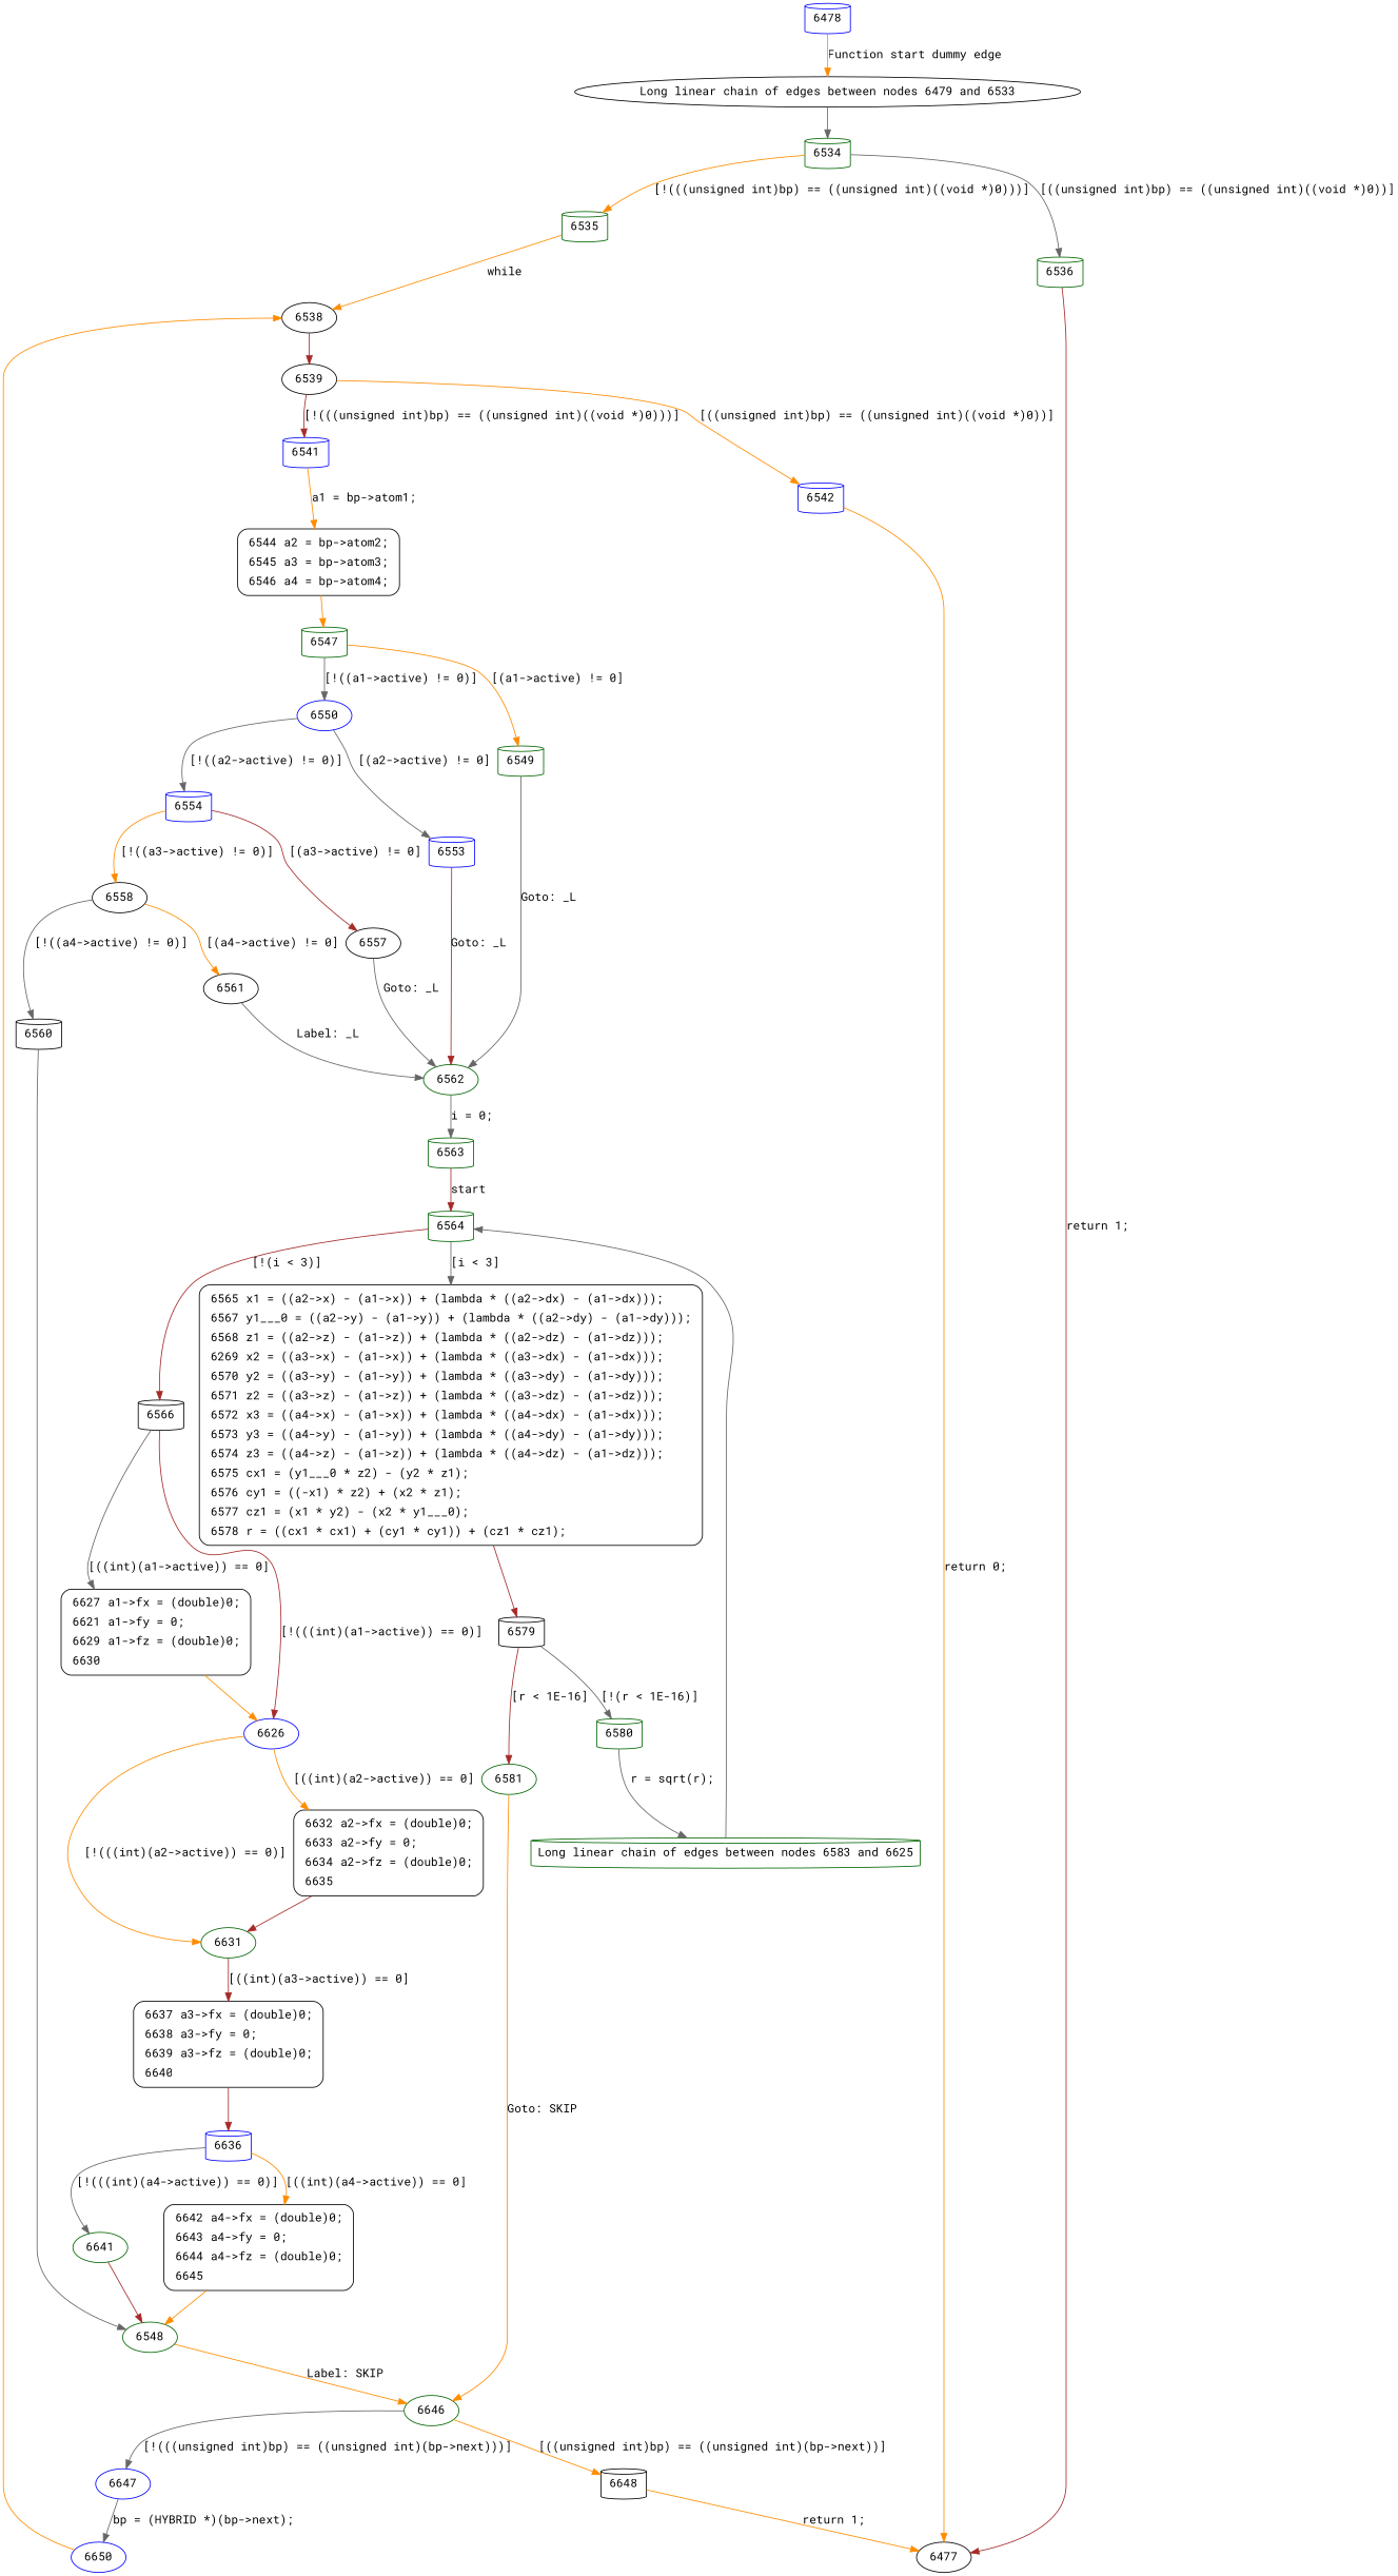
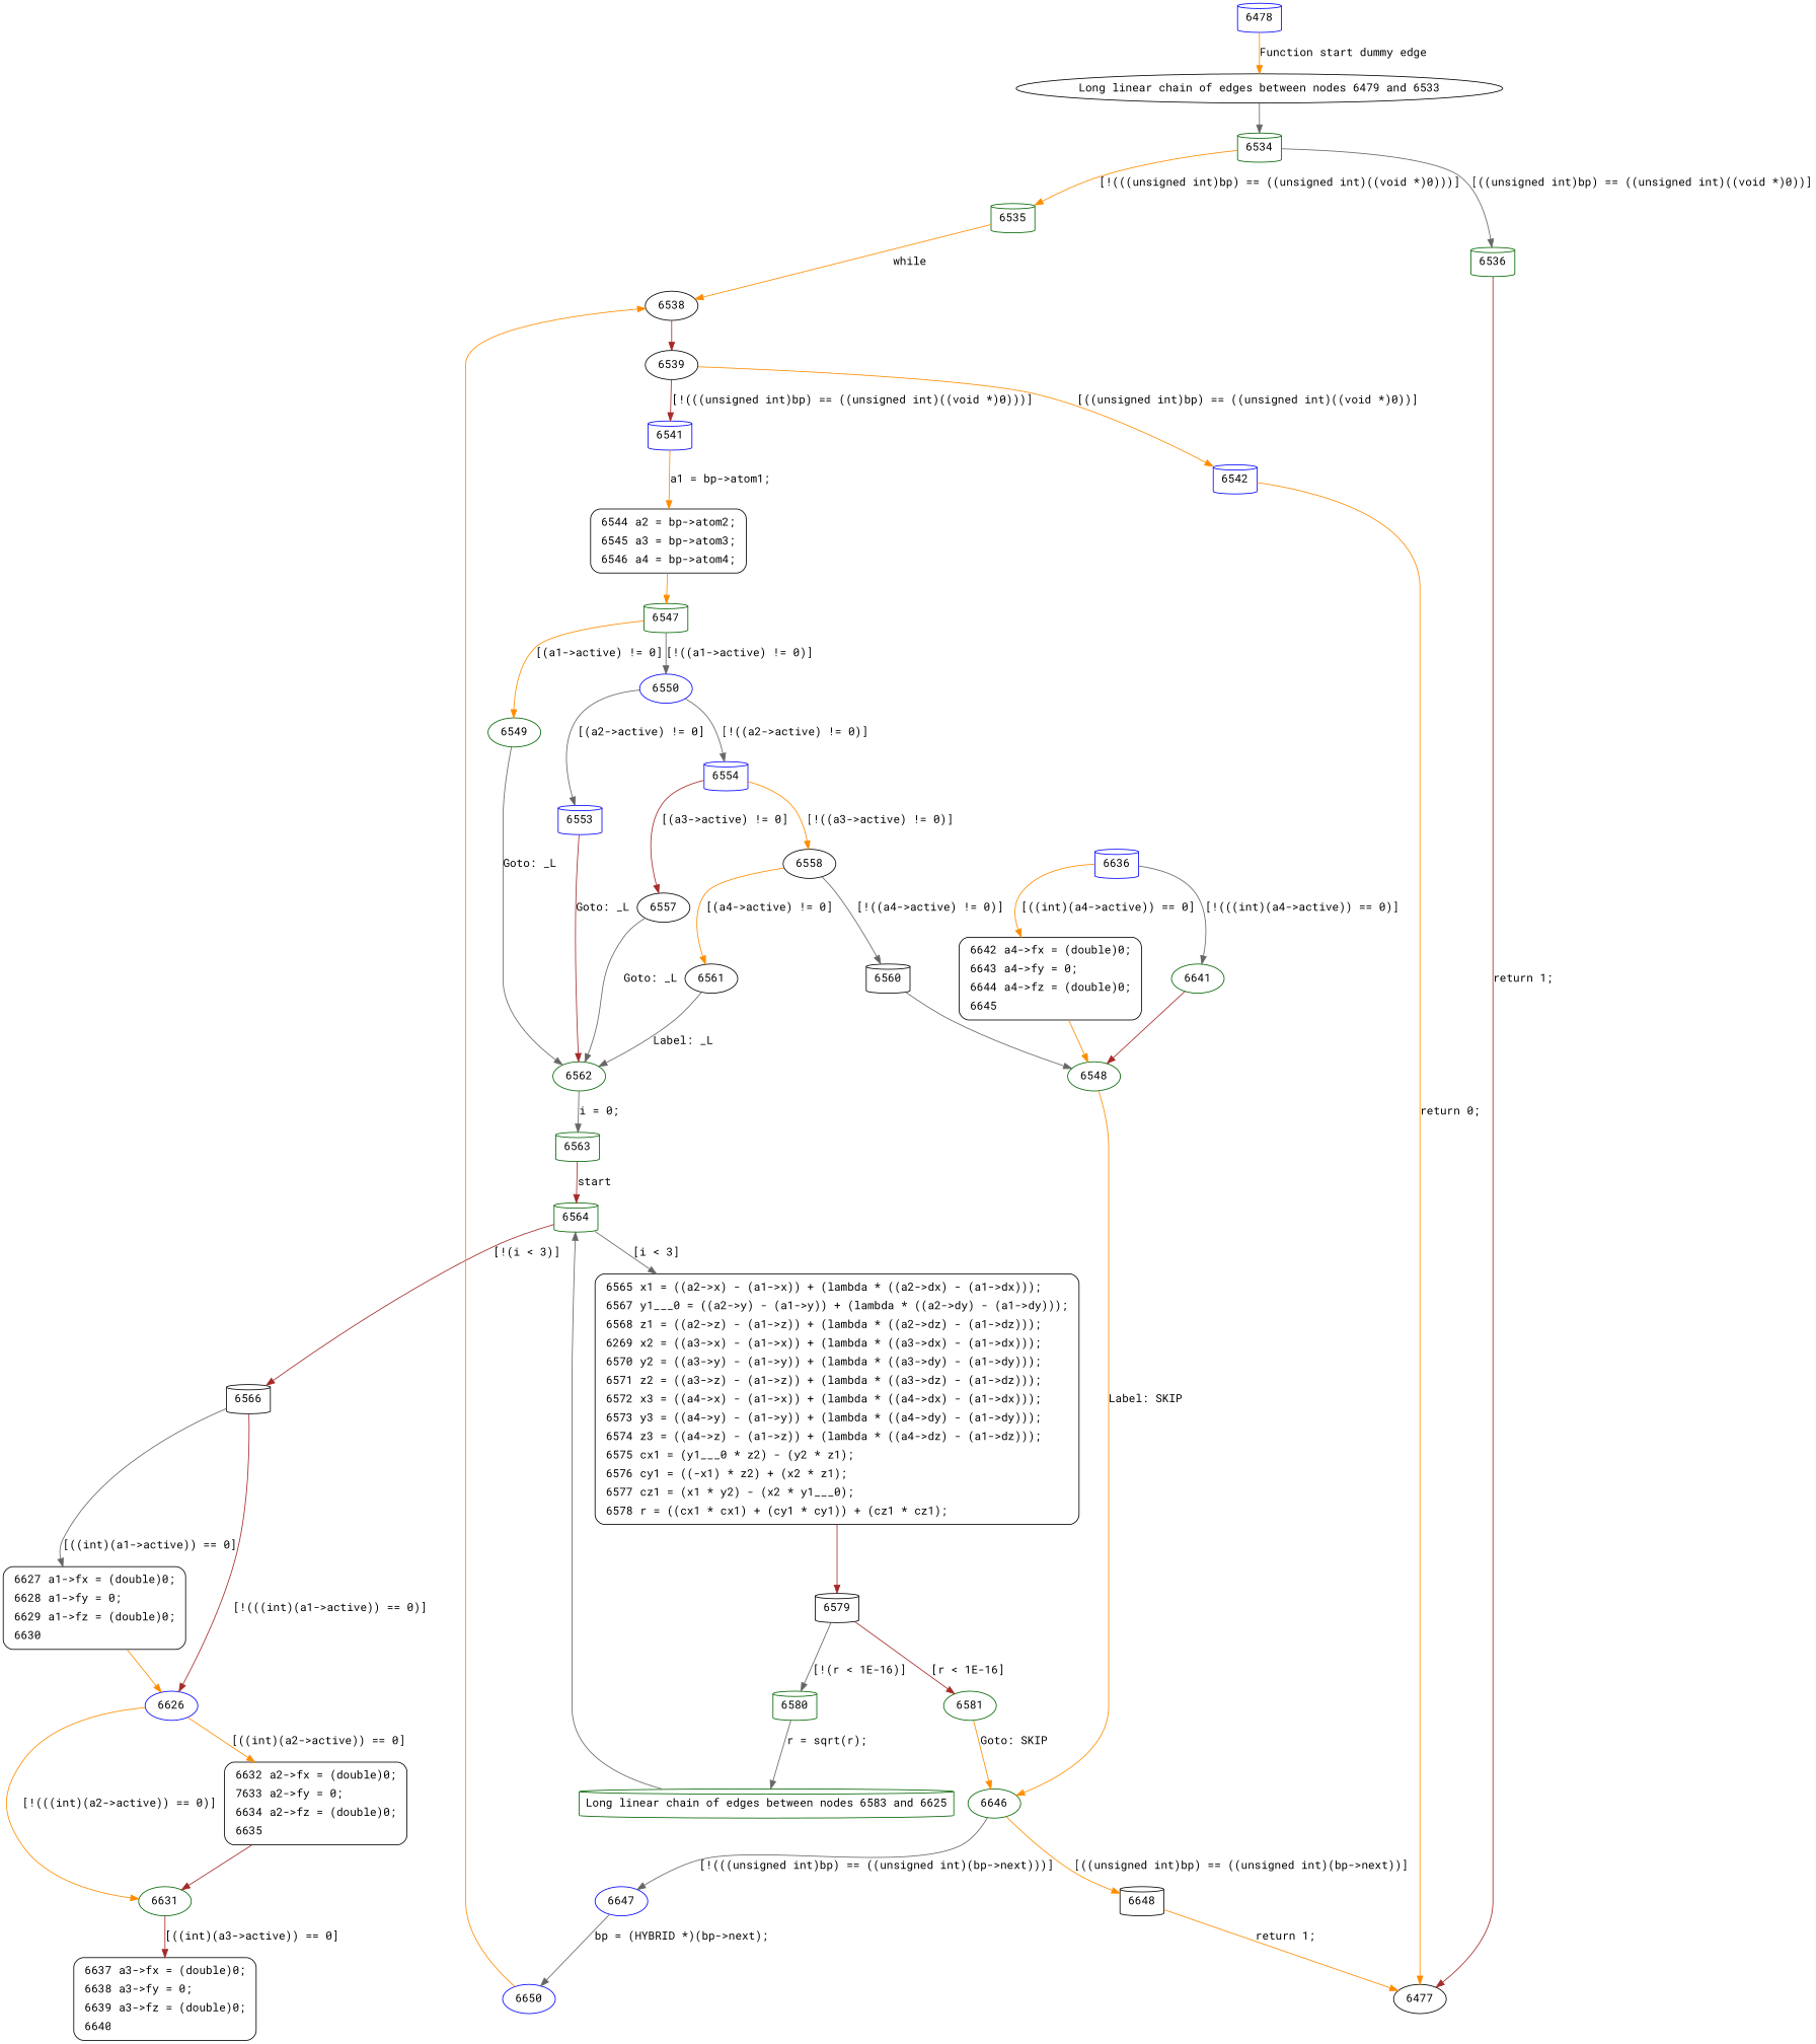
  digraph {
    fontname="Roboto Mono"
    node [color=darkgreen fontname="Roboto Mono" shape=cylinder]
    edge [color=darkorange fontname="Roboto Mono"]
    6478 [color=blue]
    n2 [color=black fillcolor=white label="Long linear chain of edges between nodes 6479 and 6533" penwidth=1 shape=ellipse style="filled,bold"]
    6534
    6535
    6536
    6538 [color=black shape=ellipse]
    6477 [color=black shape=ellipse]
    6539 [color=black shape=ellipse]
    6541 [color=blue]
    6542 [color=blue]
    n11 [fillcolor=white label=<<table border="0" cellborder="0" cellpadding="3" bgcolor="white"><tr><td align="right">6544</td><td align="left">a2 = bp-&gt;atom2;</td></tr><tr><td align="right">6545</td><td align="left">a3 = bp-&gt;atom3;</td></tr><tr><td align="right">6546</td><td align="left">a4 = bp-&gt;atom4;</td></tr></table>> penwidth=1 shape=Mrecord style="filled,bold" color=""]
    6547
    6550 [color=blue shape=ellipse]
-   6549
+   6549 [shape=ellipse]
    6554 [color=blue]
    6553 [color=blue]
    6562 [shape=ellipse]
    6558 [color=black shape=ellipse]
    6557 [color=black shape=ellipse]
    6563
    6564
    6566 [color=black]
    n23 [fillcolor=white label=<<table border="0" cellborder="0" cellpadding="3" bgcolor="white"><tr><td align="right">6565</td><td align="left">x1 = ((a2-&gt;x) - (a1-&gt;x)) + (lambda * ((a2-&gt;dx) - (a1-&gt;dx)));</td></tr><tr><td align="right">6567</td><td align="left">y1___0 = ((a2-&gt;y) - (a1-&gt;y)) + (lambda * ((a2-&gt;dy) - (a1-&gt;dy)));</td></tr><tr><td align="right">6568</td><td align="left">z1 = ((a2-&gt;z) - (a1-&gt;z)) + (lambda * ((a2-&gt;dz) - (a1-&gt;dz)));</td></tr><tr><td align="right">6269</td><td align="left">x2 = ((a3-&gt;x) - (a1-&gt;x)) + (lambda * ((a3-&gt;dx) - (a1-&gt;dx)));</td></tr><tr><td align="right">6570</td><td align="left">y2 = ((a3-&gt;y) - (a1-&gt;y)) + (lambda * ((a3-&gt;dy) - (a1-&gt;dy)));</td></tr><tr><td align="right">6571</td><td align="left">z2 = ((a3-&gt;z) - (a1-&gt;z)) + (lambda * ((a3-&gt;dz) - (a1-&gt;dz)));</td></tr><tr><td align="right">6572</td><td align="left">x3 = ((a4-&gt;x) - (a1-&gt;x)) + (lambda * ((a4-&gt;dx) - (a1-&gt;dx)));</td></tr><tr><td align="right">6573</td><td align="left">y3 = ((a4-&gt;y) - (a1-&gt;y)) + (lambda * ((a4-&gt;dy) - (a1-&gt;dy)));</td></tr><tr><td align="right">6574</td><td align="left">z3 = ((a4-&gt;z) - (a1-&gt;z)) + (lambda * ((a4-&gt;dz) - (a1-&gt;dz)));</td></tr><tr><td align="right">6575</td><td align="left">cx1 = (y1___0 * z2) - (y2 * z1);</td></tr><tr><td align="right">6576</td><td align="left">cy1 = ((-x1) * z2) + (x2 * z1);</td></tr><tr><td align="right">6577</td><td align="left">cz1 = (x1 * y2) - (x2 * y1___0);</td></tr><tr><td align="right">6578</td><td align="left">r = ((cx1 * cx1) + (cy1 * cy1)) + (cz1 * cz1);</td></tr></table>> penwidth=1 shape=Mrecord style="filled,bold" color=""]
    6626 [color=blue shape=ellipse]
-   n25 [fillcolor=white label=<<table border="0" cellborder="0" cellpadding="3" bgcolor="white"><tr><td align="right">6627</td><td align="left">a1-&gt;fx = (double)0;</td></tr><tr><td align="right">6621</td><td align="left">a1-&gt;fy = 0;</td></tr><tr><td align="right">6629</td><td align="left">a1-&gt;fz = (double)0;</td></tr><tr><td align="right">6630</td><td align="left"></td></tr></table>> penwidth=1 shape=Mrecord style="filled,bold" color=""]
+   n25 [fillcolor=white label=<<table border="0" cellborder="0" cellpadding="3" bgcolor="white"><tr><td align="right">6627</td><td align="left">a1-&gt;fx = (double)0;</td></tr><tr><td align="right">6628</td><td align="left">a1-&gt;fy = 0;</td></tr><tr><td align="right">6629</td><td align="left">a1-&gt;fz = (double)0;</td></tr><tr><td align="right">6630</td><td align="left"></td></tr></table>> penwidth=1 shape=Mrecord style="filled,bold" color=""]
    6579 [color=black]
    6631 [shape=ellipse]
-   n28 [fillcolor=white label=<<table border="0" cellborder="0" cellpadding="3" bgcolor="white"><tr><td align="right">6632</td><td align="left">a2-&gt;fx = (double)0;</td></tr><tr><td align="right">6633</td><td align="left">a2-&gt;fy = 0;</td></tr><tr><td align="right">6634</td><td align="left">a2-&gt;fz = (double)0;</td></tr><tr><td align="right">6635</td><td align="left"></td></tr></table>> penwidth=1 shape=Mrecord style="filled,bold" color=""]
+   n28 [fillcolor=white label=<<table border="0" cellborder="0" cellpadding="3" bgcolor="white"><tr><td align="right">6632</td><td align="left">a2-&gt;fx = (double)0;</td></tr><tr><td align="right">7633</td><td align="left">a2-&gt;fy = 0;</td></tr><tr><td align="right">6634</td><td align="left">a2-&gt;fz = (double)0;</td></tr><tr><td align="right">6635</td><td align="left"></td></tr></table>> penwidth=1 shape=Mrecord style="filled,bold" color=""]
    6580
    6581 [shape=ellipse]
    n31 [fillcolor=white label="Long linear chain of edges between nodes 6583 and 6625" penwidth=1 style="filled,bold"]
    6646 [shape=ellipse]
    6647 [color=blue shape=ellipse]
    6648 [color=black]
    6650 [color=blue shape=ellipse]
    n36 [fillcolor=white label=<<table border="0" cellborder="0" cellpadding="3" bgcolor="white"><tr><td align="right">6637</td><td align="left">a3-&gt;fx = (double)0;</td></tr><tr><td align="right">6638</td><td align="left">a3-&gt;fy = 0;</td></tr><tr><td align="right">6639</td><td align="left">a3-&gt;fz = (double)0;</td></tr><tr><td align="right">6640</td><td align="left"></td></tr></table>> penwidth=1 shape=Mrecord style="filled,bold" color=""]
    6636 [color=blue]
    6641 [shape=ellipse]
    n39 [fillcolor=white label=<<table border="0" cellborder="0" cellpadding="3" bgcolor="white"><tr><td align="right">6642</td><td align="left">a4-&gt;fx = (double)0;</td></tr><tr><td align="right">6643</td><td align="left">a4-&gt;fy = 0;</td></tr><tr><td align="right">6644</td><td align="left">a4-&gt;fz = (double)0;</td></tr><tr><td align="right">6645</td><td align="left"></td></tr></table>> penwidth=1 shape=Mrecord style="filled,bold" color=""]
    6548 [shape=ellipse]
    6560 [color=black]
    6561 [color=black shape=ellipse]
    6478 -> n2 [label="Function start dummy edge"]
    n2 -> 6534 [color=gray40]
    6534 -> 6535 [label="[!(((unsigned int)bp) == ((unsigned int)((void *)0)))]"]
    6534 -> 6536 [color=gray40 label="[((unsigned int)bp) == ((unsigned int)((void *)0))]"]
    6535 -> 6538 [label=while]
    6536 -> 6477 [color=brown label="return 1;"]
    6538 -> 6539 [color=brown]
    6539 -> 6541 [color=brown label="[!(((unsigned int)bp) == ((unsigned int)((void *)0)))]"]
    6539 -> 6542 [label="[((unsigned int)bp) == ((unsigned int)((void *)0))]"]
    6541 -> n11 [label="a1 = bp->atom1;"]
    6542 -> 6477 [label="return 0;"]
    n11 -> 6547
    6547 -> 6550 [color=gray40 label="[!((a1->active) != 0)]"]
    6547 -> 6549 [label="[(a1->active) != 0]"]
    6550 -> 6554 [color=gray40 label="[!((a2->active) != 0)]"]
    6550 -> 6553 [color=gray40 label="[(a2->active) != 0]"]
    6549 -> 6562 [color=gray40 label="Goto: _L"]
    6554 -> 6558 [label="[!((a3->active) != 0)]"]
    6554 -> 6557 [color=brown label="[(a3->active) != 0]"]
    6553 -> 6562 [color=brown label="Goto: _L"]
    6562 -> 6563 [color=gray40 label="i = 0;"]
    6558 -> 6560 [color=gray40 label="[!((a4->active) != 0)]"]
    6558 -> 6561 [label="[(a4->active) != 0]"]
    6557 -> 6562 [color=gray40 label="Goto: _L"]
    6563 -> 6564 [color=brown label=start]
    6564 -> 6566 [color=brown label="[!(i < 3)]"]
    6564 -> n23 [color=gray40 label="[i < 3]"]
    6566 -> 6626 [color=brown label="[!(((int)(a1->active)) == 0)]"]
    6566 -> n25 [color=gray40 label="[((int)(a1->active)) == 0]"]
    n23 -> 6579 [color=brown]
    6626 -> 6631 [label="[!(((int)(a2->active)) == 0)]"]
    6626 -> n28 [label="[((int)(a2->active)) == 0]"]
    n25 -> 6626
    6579 -> 6580 [color=gray40 label="[!(r < 1E-16)]"]
    6579 -> 6581 [color=brown label="[r < 1E-16]"]
    6631 -> n36 [color=brown label="[((int)(a3->active)) == 0]"]
    n28 -> 6631 [color=brown]
    6580 -> n31 [color=gray40 label="r = sqrt(r);"]
    6581 -> 6646 [label="Goto: SKIP"]
    n31 -> 6564 [color=gray40]
    6646 -> 6647 [color=gray40 label="[!(((unsigned int)bp) == ((unsigned int)(bp->next)))]"]
    6646 -> 6648 [label="[((unsigned int)bp) == ((unsigned int)(bp->next))]"]
    6647 -> 6650 [color=gray40 label="bp = (HYBRID *)(bp->next);"]
    6648 -> 6477 [label="return 1;"]
    6650 -> 6538
-   n36 -> 6636 [color=brown]
    6636 -> 6641 [color=gray40 label="[!(((int)(a4->active)) == 0)]"]
    6636 -> n39 [label="[((int)(a4->active)) == 0]"]
    6641 -> 6548 [color=brown]
    n39 -> 6548
    6548 -> 6646 [label="Label: SKIP"]
    6560 -> 6548 [color=gray40]
    6561 -> 6562 [color=gray40 label="Label: _L"]
  }
